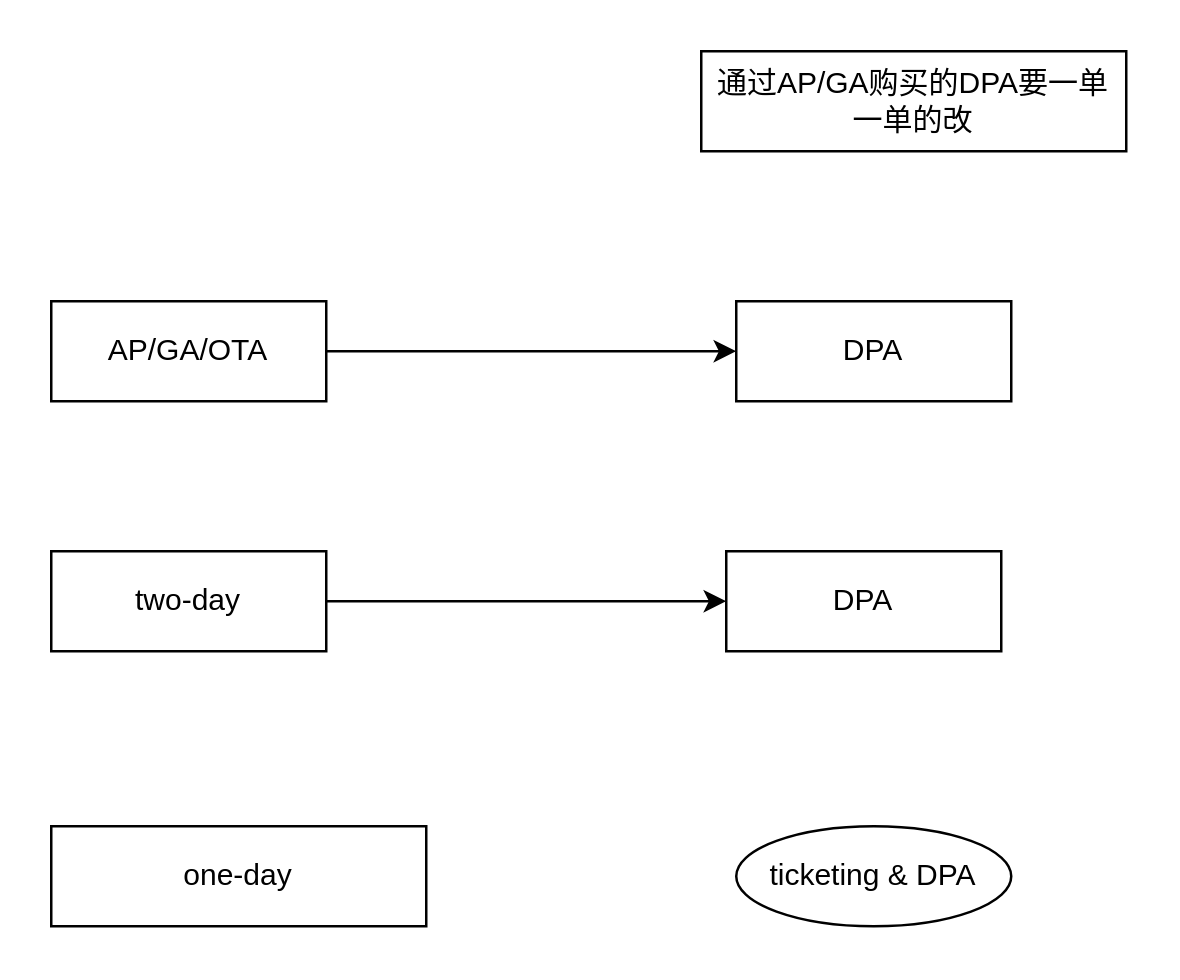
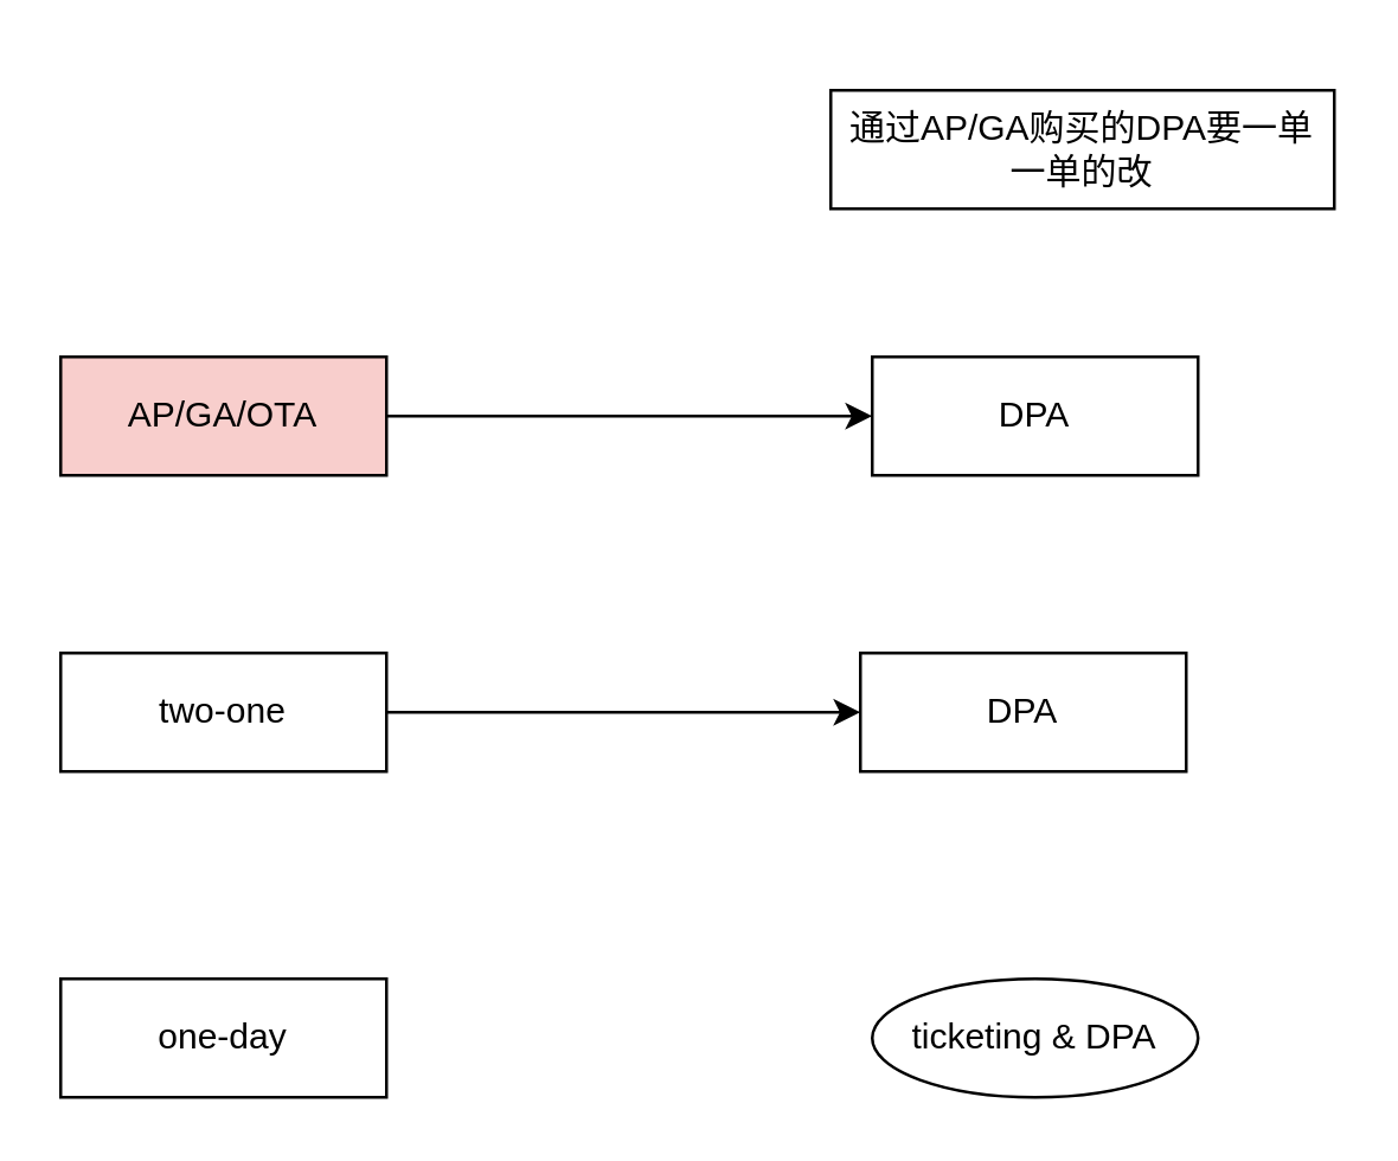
  <mxCell id="0" />
  <mxCell id="1" parent="0" />
  <mxCell id="2" style="edgeStyle=orthogonalEdgeStyle;rounded=0;orthogonalLoop=1;jettySize=auto;html=1;exitX=1;exitY=0.5;exitDx=0;exitDy=0;entryX=0;entryY=0.5;entryDx=0;entryDy=0;" edge="1" parent="1" source="3" target="7"><mxGeometry relative="1" as="geometry" /></mxCell>
- <mxCell id="3" value="AP/GA/OTA" style="rounded=0;whiteSpace=wrap;html=1;" vertex="1" parent="1"><mxGeometry x="20" y="120" width="110" height="40" as="geometry" /></mxCell>
- <mxCell id="4" value="one-day" style="rounded=0;whiteSpace=wrap;html=1;" vertex="1" parent="1"><mxGeometry x="20" y="330" width="150" height="40" as="geometry" /></mxCell>
+ <mxCell id="3" value="AP/GA/OTA" style="rounded=0;whiteSpace=wrap;html=1;fillColor=#f8cecc;" vertex="1" parent="1"><mxGeometry x="20" y="120" width="110" height="40" as="geometry" /></mxCell>
+ <mxCell id="4" value="one-day" style="rounded=0;whiteSpace=wrap;html=1;" vertex="1" parent="1"><mxGeometry x="20" y="330" width="110" height="40" as="geometry" /></mxCell>
  <mxCell id="5" style="edgeStyle=orthogonalEdgeStyle;rounded=0;orthogonalLoop=1;jettySize=auto;html=1;exitX=1;exitY=0.5;exitDx=0;exitDy=0;entryX=0;entryY=0.5;entryDx=0;entryDy=0;" edge="1" parent="1" source="6" target="9"><mxGeometry relative="1" as="geometry" /></mxCell>
- <mxCell id="6" value="two-day" style="rounded=0;whiteSpace=wrap;html=1;" vertex="1" parent="1"><mxGeometry x="20" y="220" width="110" height="40" as="geometry" /></mxCell>
+ <mxCell id="6" value="two-one" style="rounded=0;whiteSpace=wrap;html=1;" vertex="1" parent="1"><mxGeometry x="20" y="220" width="110" height="40" as="geometry" /></mxCell>
  <mxCell id="7" value="DPA" style="rounded=0;whiteSpace=wrap;html=1;" vertex="1" parent="1"><mxGeometry x="294" y="120" width="110" height="40" as="geometry" /></mxCell>
  <mxCell id="8" value="ticketing &amp;amp; DPA" style="ellipse;whiteSpace=wrap;html=1;" vertex="1" parent="1"><mxGeometry x="294" y="330" width="110" height="40" as="geometry" /></mxCell>
  <mxCell id="9" value="DPA" style="rounded=0;whiteSpace=wrap;html=1;" vertex="1" parent="1"><mxGeometry x="290" y="220" width="110" height="40" as="geometry" /></mxCell>
- <mxCell id="10" value="通过AP/GA购买的DPA要一单一单的改" style="rounded=0;whiteSpace=wrap;html=1;" vertex="1" parent="1"><mxGeometry x="280" y="20" width="170" height="40" as="geometry" /></mxCell>
+ <mxCell id="10" value="通过AP/GA购买的DPA要一单一单的改" style="rounded=0;whiteSpace=wrap;html=1;" vertex="1" parent="1"><mxGeometry x="280" y="30" width="170" height="40" as="geometry" /></mxCell>
